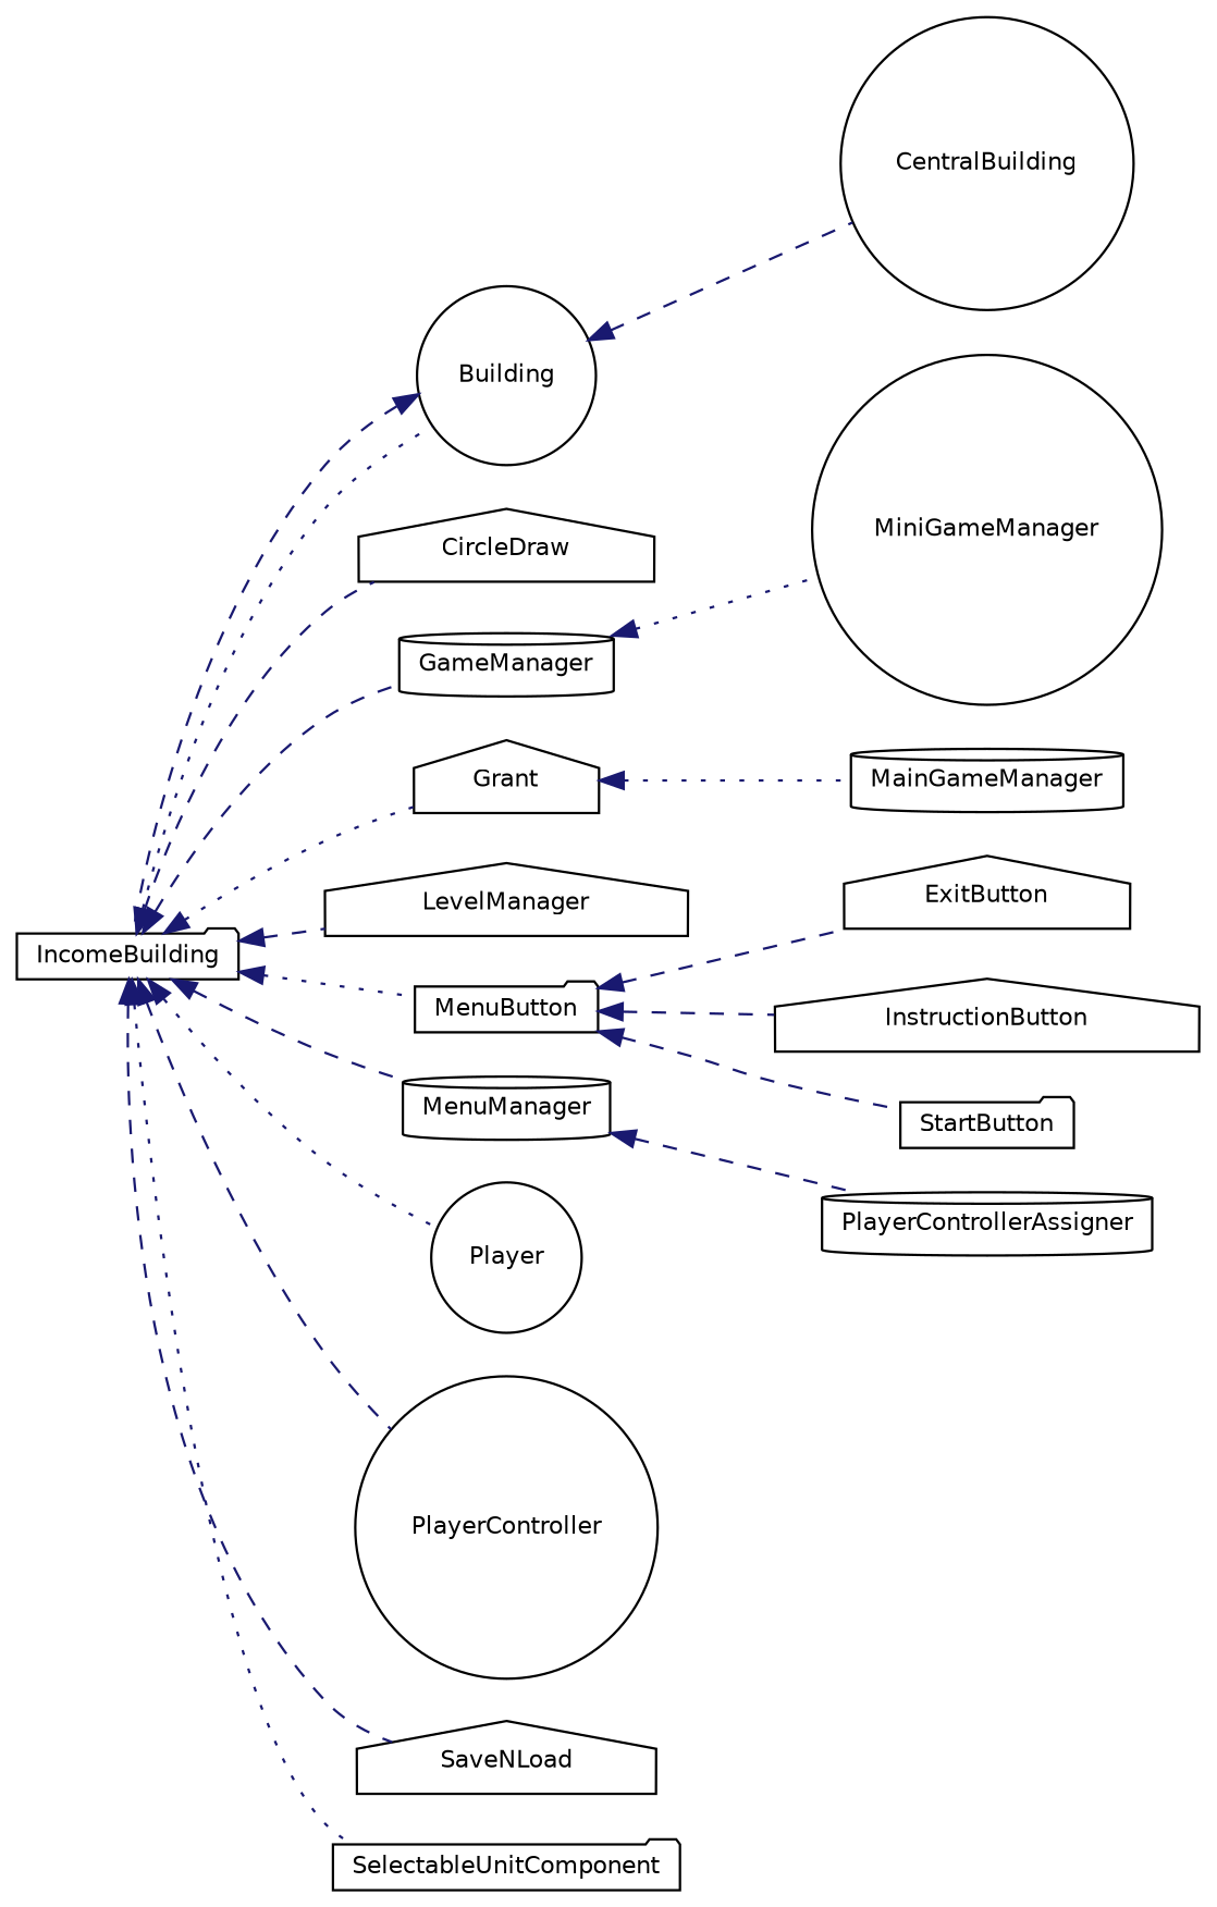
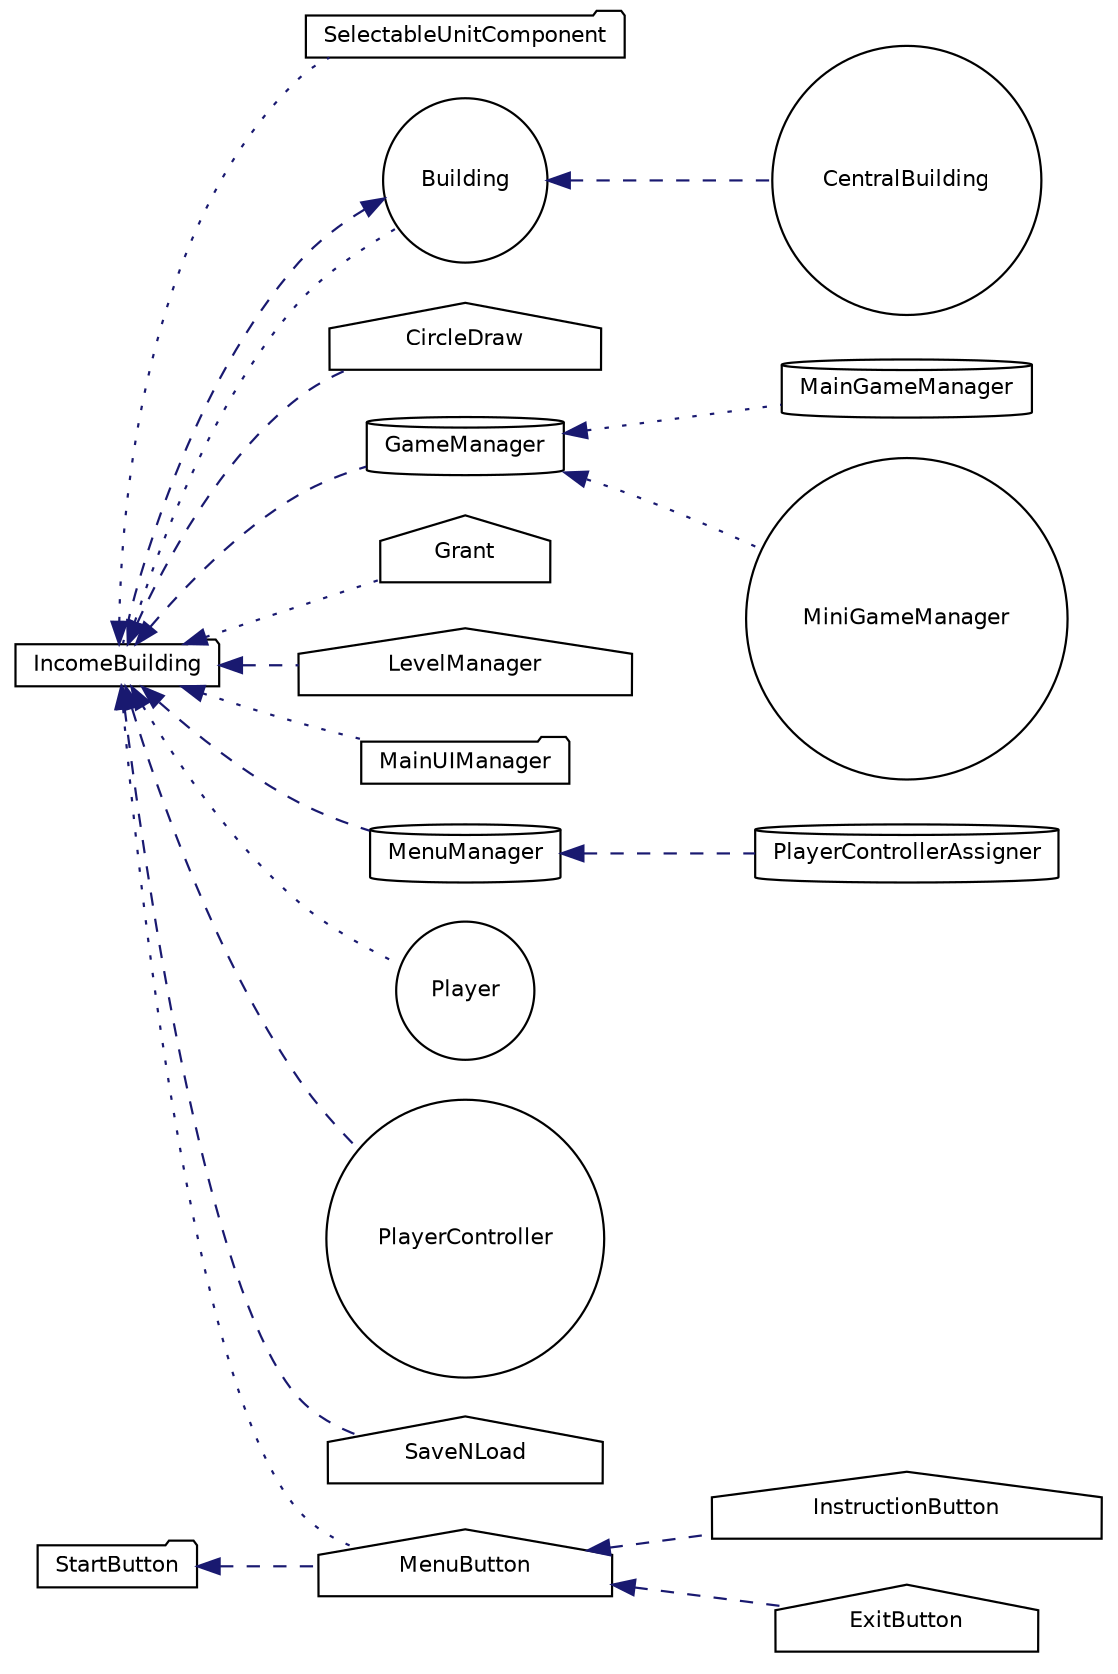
  digraph {
    rankdir=LR
    node [color=black fillcolor=white fontname=Helvetica fontsize=10 shape=house style=filled]
    edge [color=midnightblue dir=back fontname=Helvetica fontsize=10 labelfontname=Helvetica labelfontsize=10 style=dashed]
    n1 [height=0.2 label=IncomeBuilding shape=folder width=0.4]
    n2 [height=0.2 label=Building shape=circle width=0.4]
    n3 [height=0.2 label=CircleDraw width=0.4]
    n4 [height=0.2 label=GameManager shape=cylinder width=0.4]
    n5 [height=0.2 label=Grant width=0.4]
    n6 [height=0.2 label=LevelManager width=0.4]
-   n8 [height=0.2 label=MenuButton shape=folder width=0.4]
+   n7 [height=0.2 label=MainUIManager shape=folder width=0.4]
+   n8 [height=0.2 label=MenuButton width=0.4]
    n9 [height=0.2 label=MenuManager shape=cylinder width=0.4]
    n10 [height=0.2 label=Player shape=circle width=0.4]
    n11 [height=0.2 label=PlayerController shape=circle width=0.4]
    n12 [height=0.2 label=SaveNLoad width=0.4]
    n13 [height=0.2 label=SelectableUnitComponent shape=folder width=0.4]
    n14 [height=0.2 label=CentralBuilding shape=circle width=0.4]
    n15 [height=0.2 label=MainGameManager shape=cylinder width=0.4]
    n16 [height=0.2 label=MiniGameManager shape=circle width=0.4]
    n17 [height=0.2 label=ExitButton width=0.4]
    n18 [height=0.2 label=InstructionButton width=0.4]
    n19 [height=0.2 label=StartButton shape=folder width=0.4]
    n20 [height=0.2 label=PlayerControllerAssigner shape=cylinder width=0.4]
    n1 -> n2 [style=dotted]
    n1 -> n3
    n1 -> n4
    n1 -> n5 [style=dotted]
    n1 -> n6
+   n1 -> n7 [style=dotted]
    n1 -> n8 [style=dotted]
    n1 -> n9
    n1 -> n10 [style=dotted]
    n1 -> n11
    n1 -> n12
    n1 -> n13 [style=dotted]
    n2 -> n1
    n2 -> n14
-   n5 -> n15 [style=dotted]
+   n4 -> n15 [style=dotted]
    n4 -> n16 [style=dotted]
    n8 -> n17
    n8 -> n18
-   n8 -> n19
+   n19 -> n8
    n9 -> n20
  }
